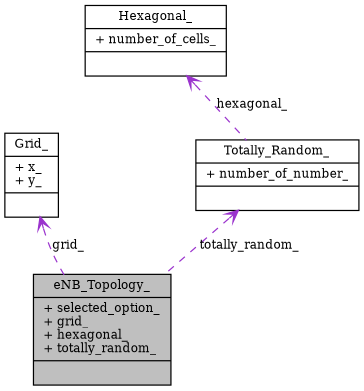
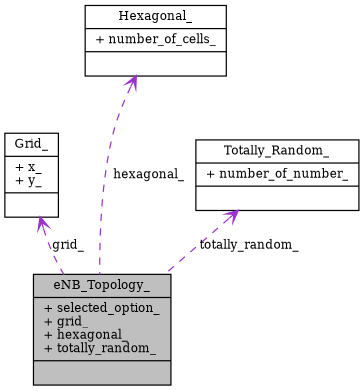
  digraph {
    fontname="DejaVu Serif"
    node [color=black fillcolor=white fontname="DejaVu Serif" fontsize=10 shape=record style=filled]
    edge [arrowtail=open color=darkorchid3 dir=back fontname="DejaVu Serif" fontsize=10 labelfontname=FreeSans labelfontsize=10 style=dashed]
    n1 [fillcolor=grey75 fontcolor=black height=0.2 label="{eNB_Topology_\n|+ selected_option_\l+ grid_\l+ hexagonal_\l+ totally_random_\l|}" width=0.4]
    n2 [height=0.2 label="{Grid_\n|+ x_\l+ y_\l|}" width=0.4]
    n3 [height=0.2 label="{Hexagonal_\n|+ number_of_cells_\l|}" width=0.4]
    n4 [height=0.2 label="{Totally_Random_\n|+ number_of_number_\l|}" width=0.4]
    n2 -> n1 [label=grid_]
-   n3 -> n4 [label=hexagonal_]
+   n3 -> n1 [label=hexagonal_]
    n4 -> n1 [label=totally_random_]
  }
